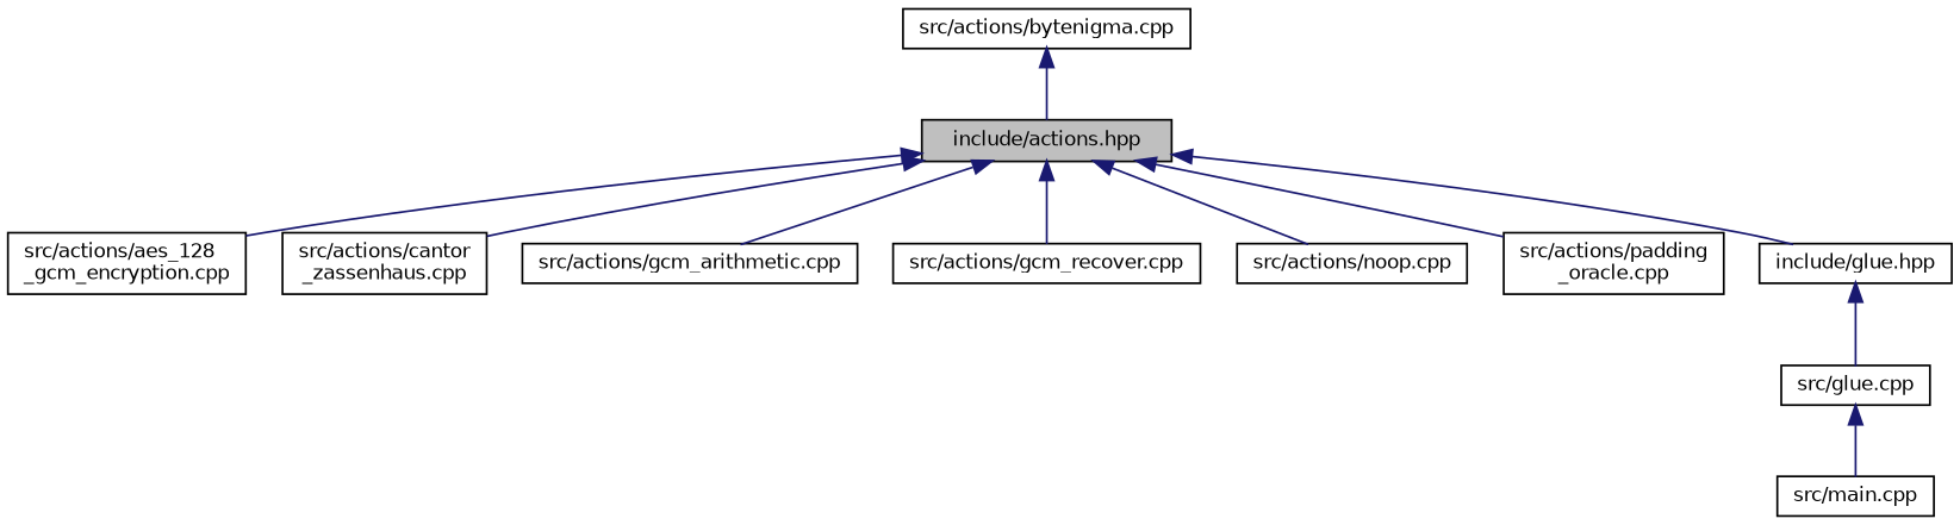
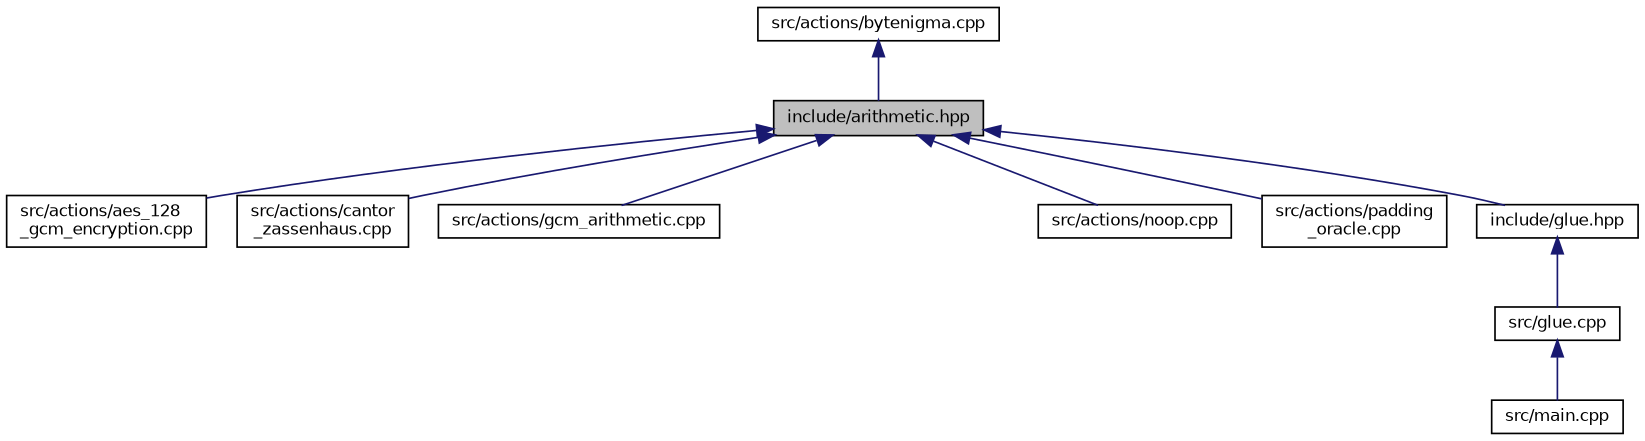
  digraph {
    node [color=black fillcolor=white fontname=Helvetica fontsize=10 shape=record style=filled]
    edge [color=midnightblue dir=back fontname=Helvetica fontsize=10 labelfontname=Helvetica labelfontsize=10 style=solid]
-   n1 [fillcolor=grey75 fontcolor=black height=0.2 label="include/actions.hpp" width=0.4]
+   n1 [fillcolor=grey75 fontcolor=black height=0.2 label="include/arithmetic.hpp" width=0.4]
    n2 [height=0.2 label="src/actions/aes_128\l_gcm_encryption.cpp" width=0.4]
    n3 [height=0.2 label="src/actions/cantor\l_zassenhaus.cpp" width=0.4]
    n4 [height=0.2 label="src/actions/gcm_arithmetic.cpp" width=0.4]
-   n5 [height=0.2 label="src/actions/gcm_recover.cpp" width=0.4]
    n6 [height=0.2 label="src/actions/noop.cpp" width=0.4]
    n7 [height=0.2 label="src/actions/padding\l_oracle.cpp" width=0.4]
    n8 [height=0.2 label="include/glue.hpp" width=0.4]
    n9 [height=0.2 label="src/actions/bytenigma.cpp" width=0.4]
    n10 [height=0.2 label="src/glue.cpp" width=0.4]
    n11 [height=0.2 label="src/main.cpp" width=0.4]
    n1 -> n2
    n1 -> n3
    n1 -> n4
-   n1 -> n5
    n1 -> n6
    n1 -> n7
    n1 -> n8
    n8 -> n10
    n9 -> n1
    n10 -> n11
  }
